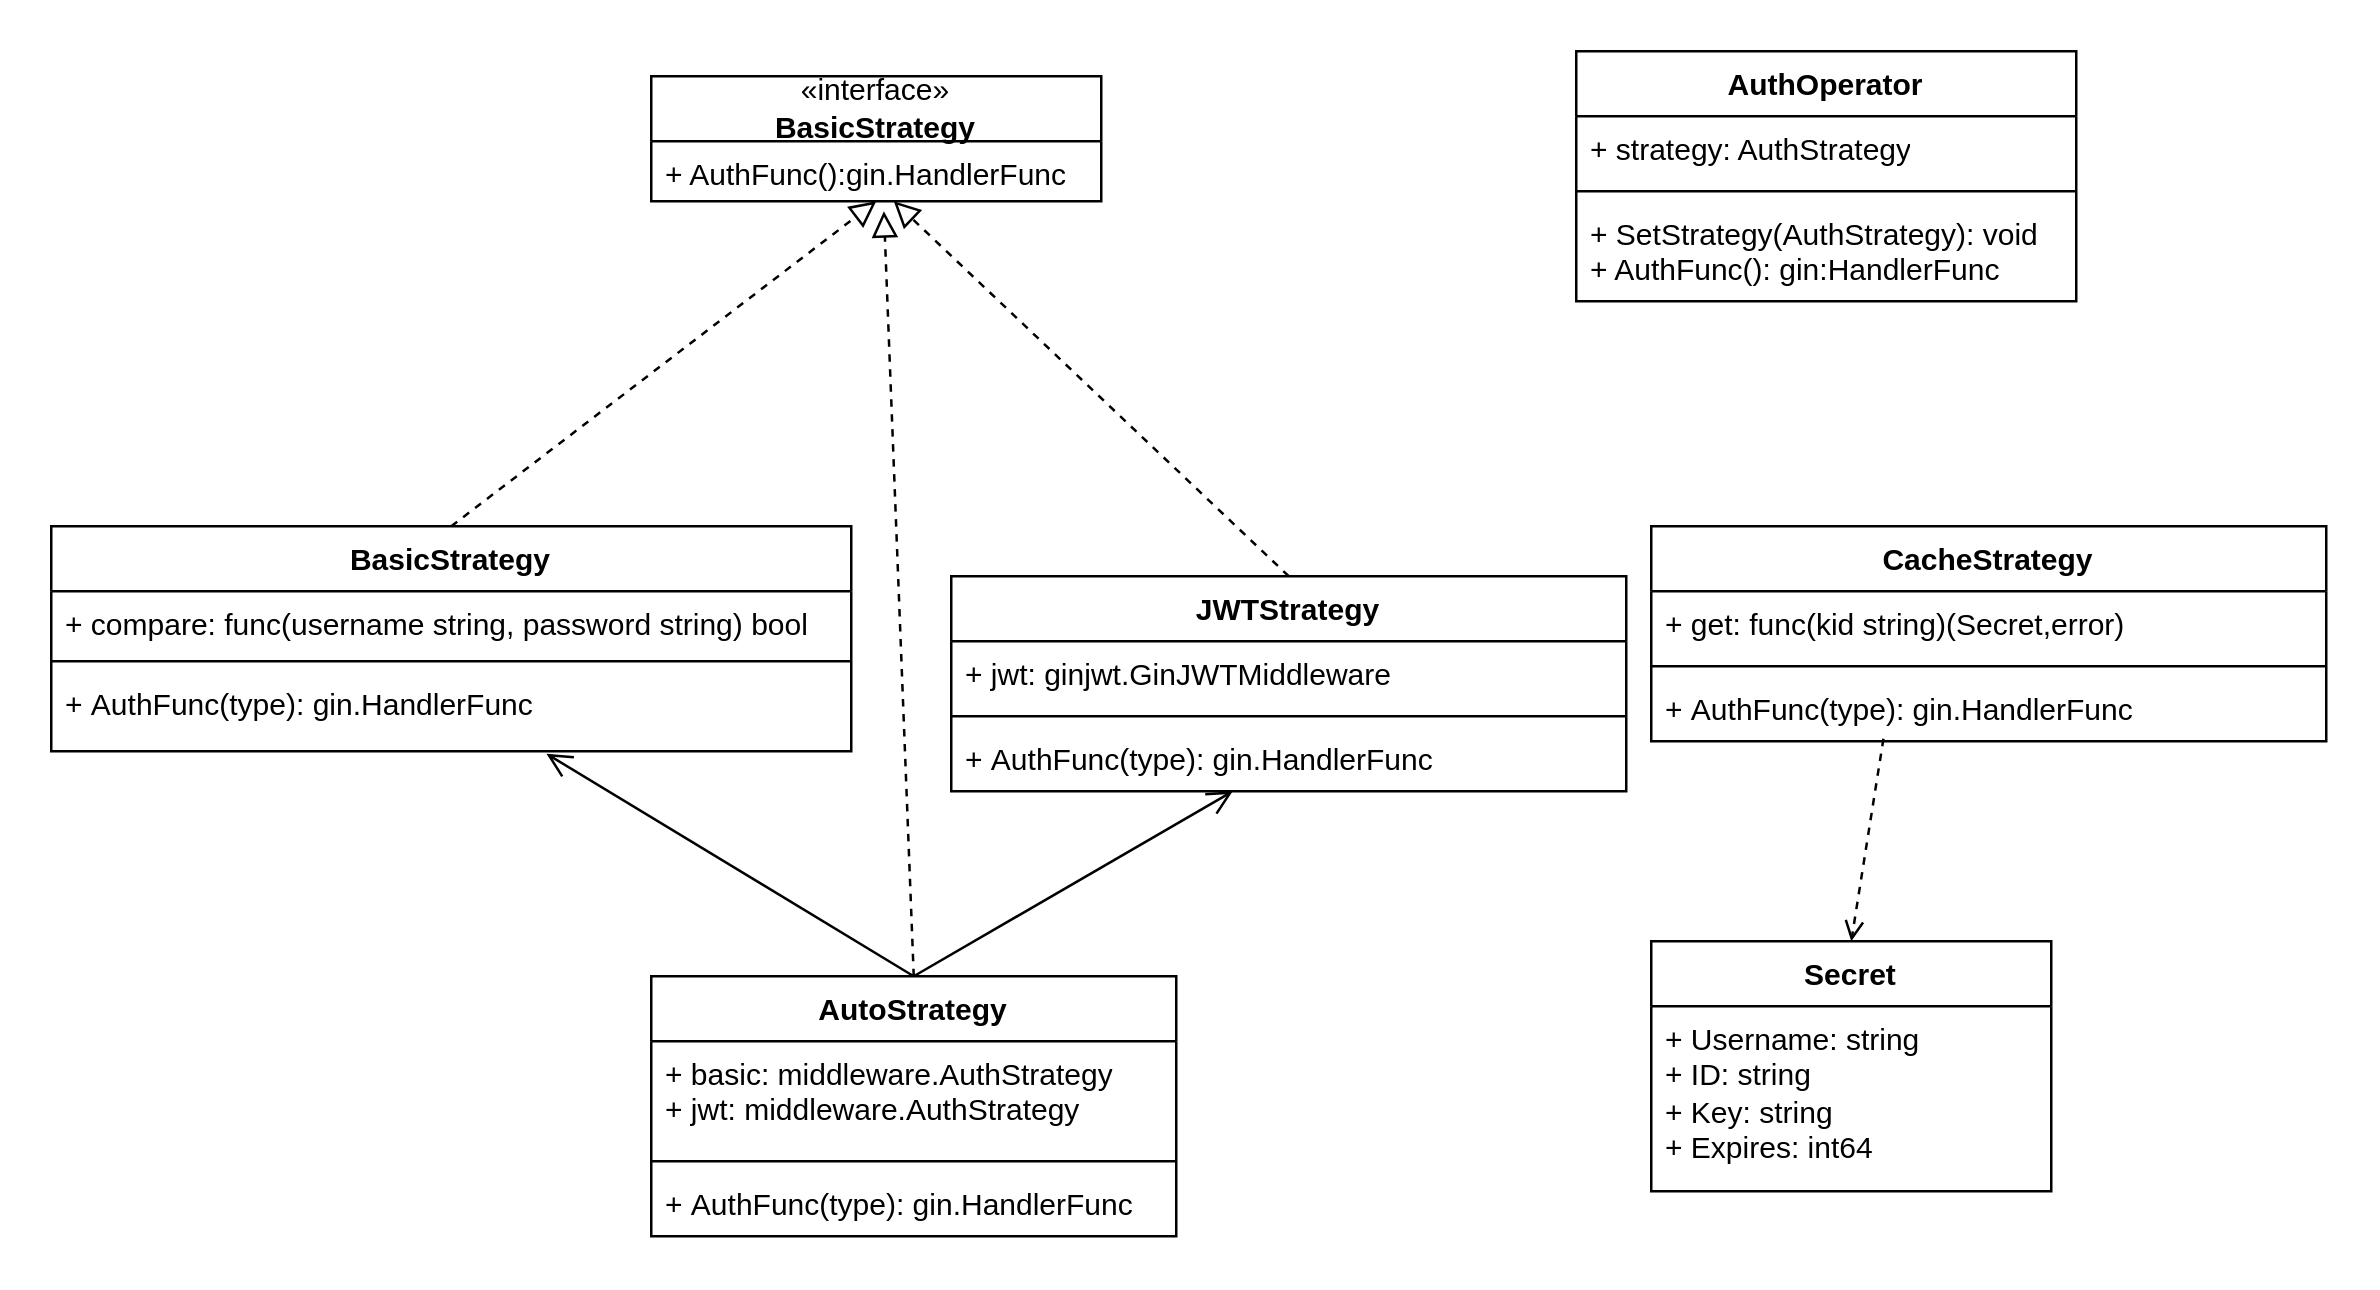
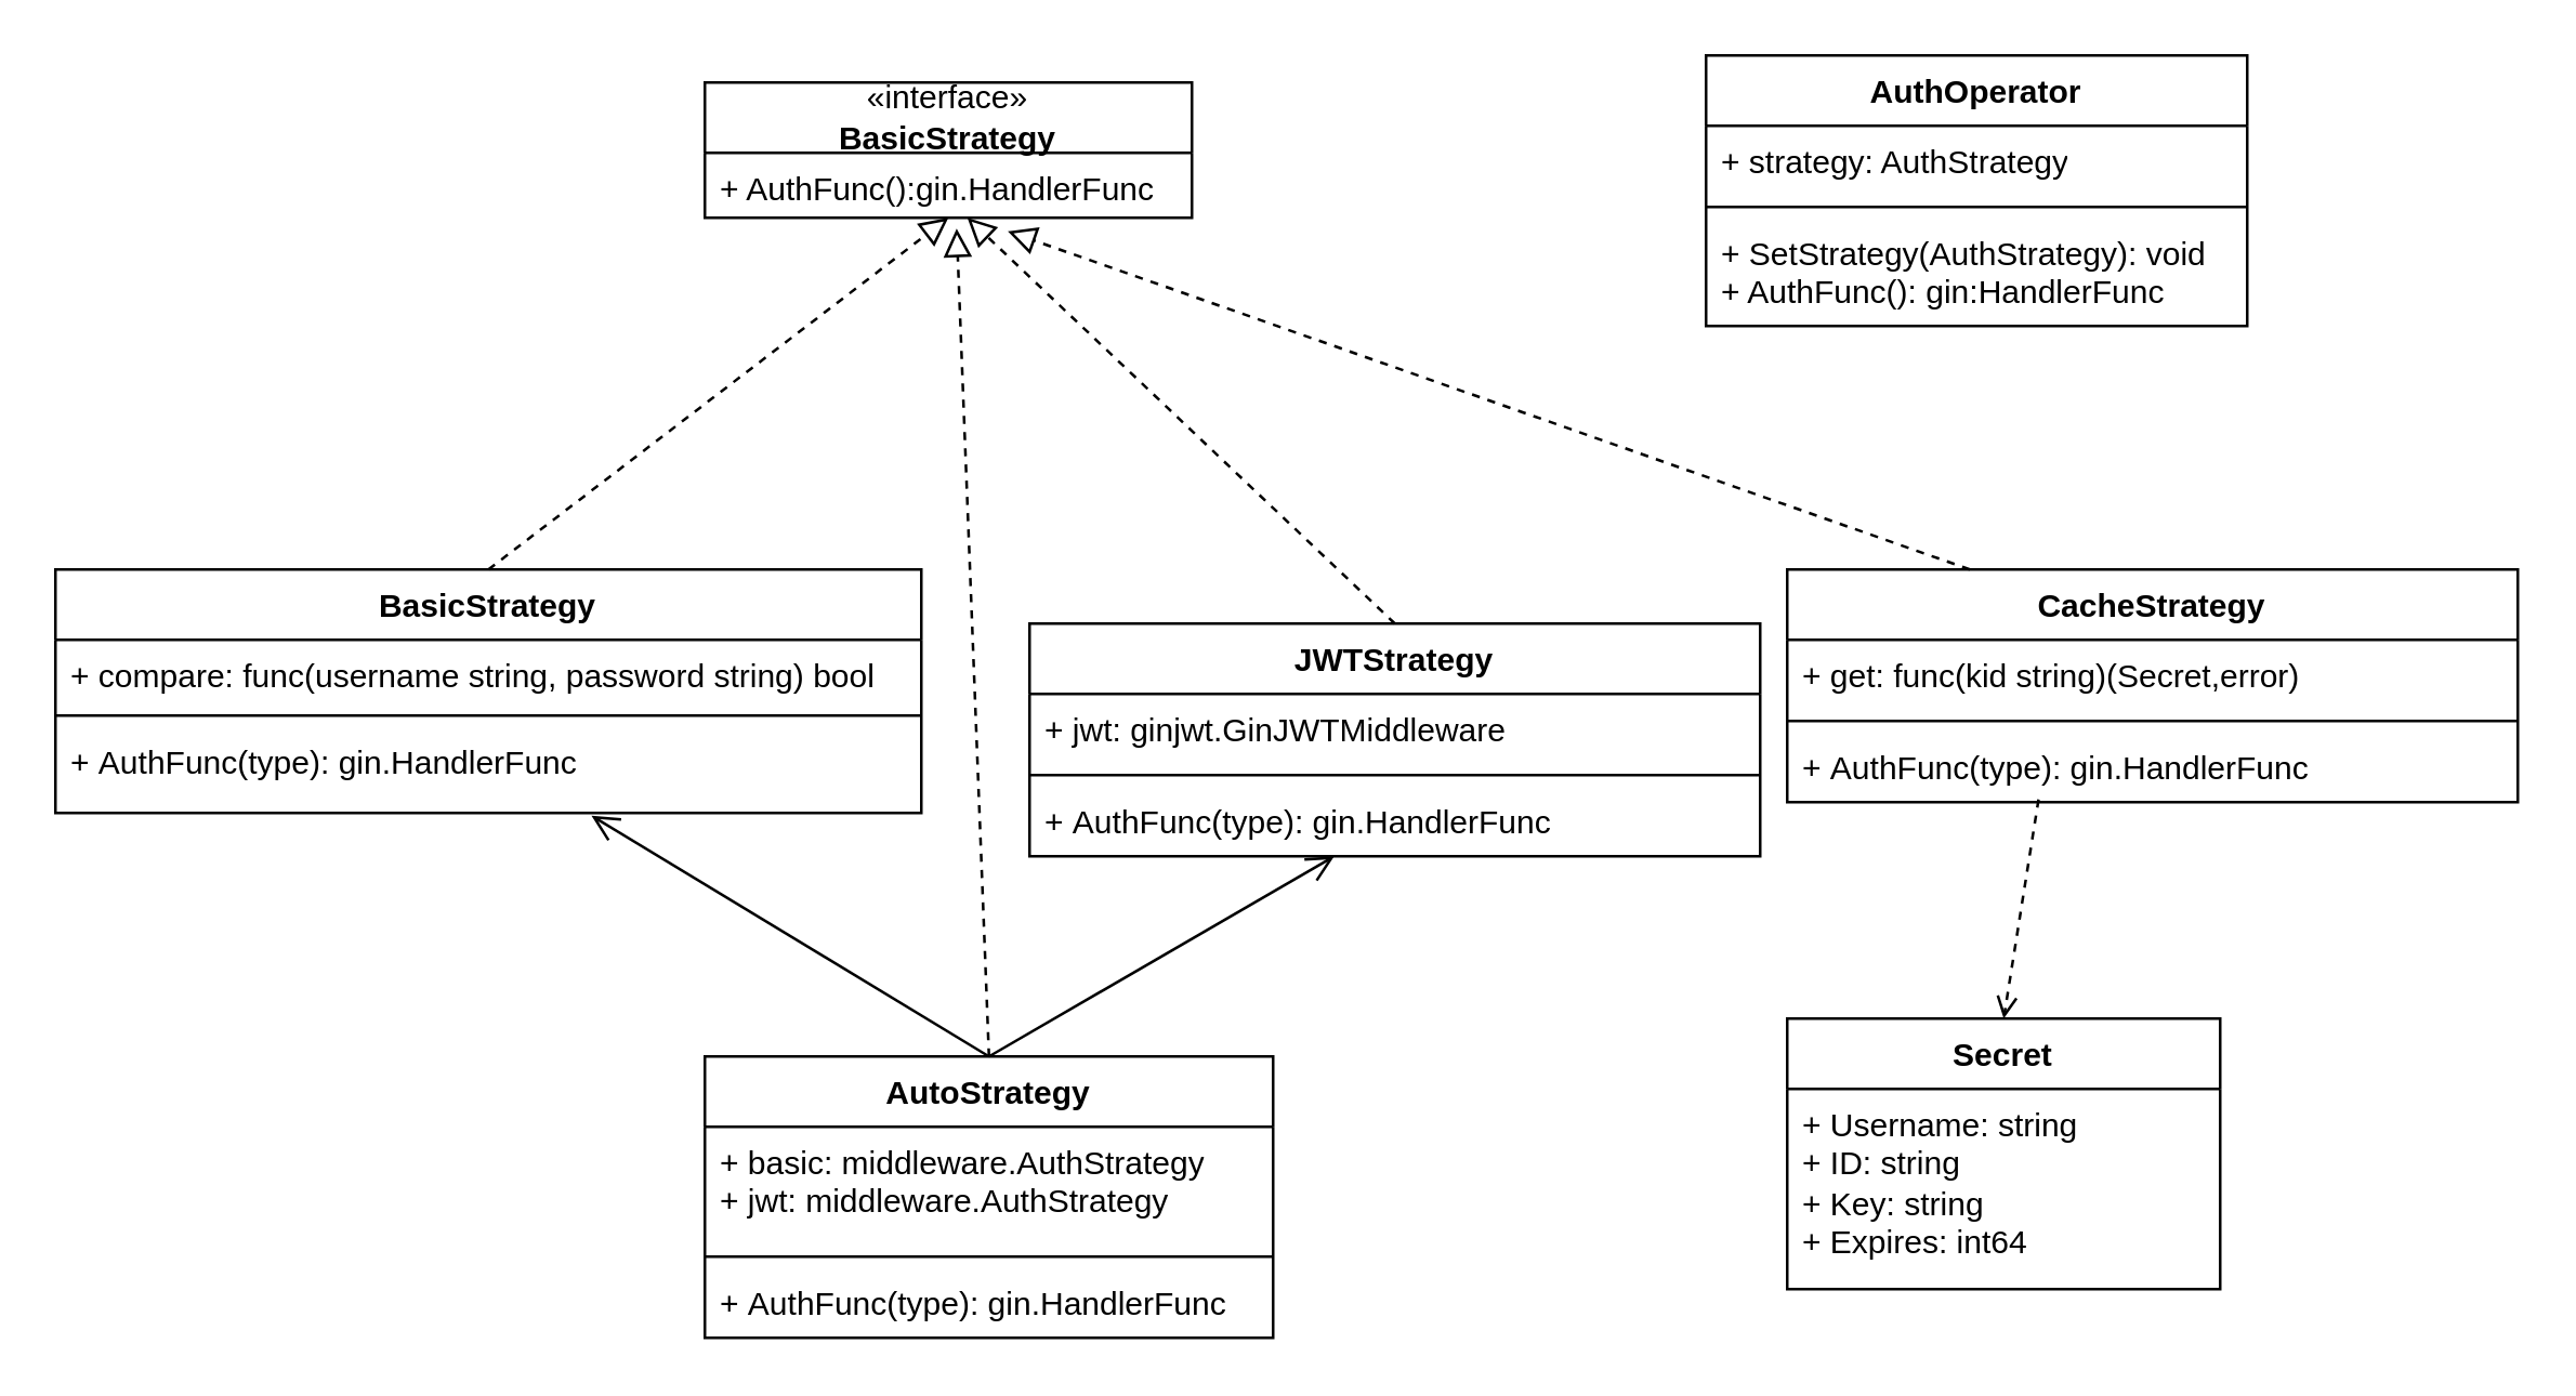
  <mxCell id="0" />
  <mxCell id="1" parent="0" />
  <mxCell id="2" value="«interface»&lt;br style=&quot;border-color: var(--border-color);&quot;&gt;&lt;b style=&quot;border-color: var(--border-color);&quot;&gt;BasicStrategy&lt;/b&gt;" style="swimlane;fontStyle=0;childLayout=stackLayout;horizontal=1;startSize=26;fillColor=none;horizontalStack=0;resizeParent=1;resizeParentMax=0;resizeLast=0;collapsible=1;marginBottom=0;whiteSpace=wrap;html=1;" vertex="1" parent="1"><mxGeometry x="260" y="30" width="180" height="50" as="geometry" /></mxCell>
  <mxCell id="3" value="+ AuthFunc():gin.HandlerFunc" style="text;strokeColor=none;fillColor=none;align=left;verticalAlign=top;spacingLeft=4;spacingRight=4;overflow=hidden;rotatable=0;points=[[0,0.5],[1,0.5]];portConstraint=eastwest;whiteSpace=wrap;html=1;" vertex="1" parent="2"><mxGeometry y="26" width="180" height="24" as="geometry" /></mxCell>
  <mxCell id="4" value="AuthOperator" style="swimlane;fontStyle=1;align=center;verticalAlign=top;childLayout=stackLayout;horizontal=1;startSize=26;horizontalStack=0;resizeParent=1;resizeParentMax=0;resizeLast=0;collapsible=1;marginBottom=0;whiteSpace=wrap;html=1;" vertex="1" parent="1"><mxGeometry x="630" y="20" width="200" height="100" as="geometry" /></mxCell>
  <mxCell id="5" value="+ strategy: AuthStrategy" style="text;strokeColor=none;fillColor=none;align=left;verticalAlign=top;spacingLeft=4;spacingRight=4;overflow=hidden;rotatable=0;points=[[0,0.5],[1,0.5]];portConstraint=eastwest;whiteSpace=wrap;html=1;" vertex="1" parent="4"><mxGeometry y="26" width="200" height="26" as="geometry" /></mxCell>
  <mxCell id="6" value="" style="line;strokeWidth=1;fillColor=none;align=left;verticalAlign=middle;spacingTop=-1;spacingLeft=3;spacingRight=3;rotatable=0;labelPosition=right;points=[];portConstraint=eastwest;strokeColor=inherit;" vertex="1" parent="4"><mxGeometry y="52" width="200" height="8" as="geometry" /></mxCell>
  <mxCell id="7" value="+ SetStrategy(AuthStrategy): void&lt;br&gt;+ AuthFunc(): gin:HandlerFunc" style="text;strokeColor=none;fillColor=none;align=left;verticalAlign=top;spacingLeft=4;spacingRight=4;overflow=hidden;rotatable=0;points=[[0,0.5],[1,0.5]];portConstraint=eastwest;whiteSpace=wrap;html=1;" vertex="1" parent="4"><mxGeometry y="60" width="200" height="40" as="geometry" /></mxCell>
  <mxCell id="8" value="AutoStrategy" style="swimlane;fontStyle=1;align=center;verticalAlign=top;childLayout=stackLayout;horizontal=1;startSize=26;horizontalStack=0;resizeParent=1;resizeParentMax=0;resizeLast=0;collapsible=1;marginBottom=0;whiteSpace=wrap;html=1;" vertex="1" parent="1"><mxGeometry x="260" y="390" width="210" height="104" as="geometry" /></mxCell>
  <mxCell id="9" value="+ basic: middleware.AuthStrategy&lt;br&gt;+ jwt: middleware.AuthStrategy" style="text;strokeColor=none;fillColor=none;align=left;verticalAlign=top;spacingLeft=4;spacingRight=4;overflow=hidden;rotatable=0;points=[[0,0.5],[1,0.5]];portConstraint=eastwest;whiteSpace=wrap;html=1;" vertex="1" parent="8"><mxGeometry y="26" width="210" height="44" as="geometry" /></mxCell>
  <mxCell id="10" value="" style="line;strokeWidth=1;fillColor=none;align=left;verticalAlign=middle;spacingTop=-1;spacingLeft=3;spacingRight=3;rotatable=0;labelPosition=right;points=[];portConstraint=eastwest;strokeColor=inherit;" vertex="1" parent="8"><mxGeometry y="70" width="210" height="8" as="geometry" /></mxCell>
  <mxCell id="11" value="+&amp;nbsp;AuthFunc(type):&amp;nbsp;gin.HandlerFunc" style="text;strokeColor=none;fillColor=none;align=left;verticalAlign=top;spacingLeft=4;spacingRight=4;overflow=hidden;rotatable=0;points=[[0,0.5],[1,0.5]];portConstraint=eastwest;whiteSpace=wrap;html=1;" vertex="1" parent="8"><mxGeometry y="78" width="210" height="26" as="geometry" /></mxCell>
  <mxCell id="12" value="BasicStrategy" style="swimlane;fontStyle=1;align=center;verticalAlign=top;childLayout=stackLayout;horizontal=1;startSize=26;horizontalStack=0;resizeParent=1;resizeParentMax=0;resizeLast=0;collapsible=1;marginBottom=0;whiteSpace=wrap;html=1;" vertex="1" parent="1"><mxGeometry x="20" y="210" width="320" height="90" as="geometry" /></mxCell>
  <mxCell id="13" value="+&amp;nbsp;compare&lt;span style=&quot;background-color: initial;&quot;&gt;:&amp;nbsp;&lt;/span&gt;func(username string, password string) bool" style="text;strokeColor=none;fillColor=none;align=left;verticalAlign=top;spacingLeft=4;spacingRight=4;overflow=hidden;rotatable=0;points=[[0,0.5],[1,0.5]];portConstraint=eastwest;whiteSpace=wrap;html=1;" vertex="1" parent="12"><mxGeometry y="26" width="320" height="24" as="geometry" /></mxCell>
  <mxCell id="14" value="" style="line;strokeWidth=1;fillColor=none;align=left;verticalAlign=middle;spacingTop=-1;spacingLeft=3;spacingRight=3;rotatable=0;labelPosition=right;points=[];portConstraint=eastwest;strokeColor=inherit;" vertex="1" parent="12"><mxGeometry y="50" width="320" height="8" as="geometry" /></mxCell>
  <mxCell id="15" value="+&amp;nbsp;AuthFunc&lt;span style=&quot;background-color: initial;&quot;&gt;(type):&amp;nbsp;&lt;/span&gt;gin.HandlerFunc&lt;br&gt;" style="text;strokeColor=none;fillColor=none;align=left;verticalAlign=top;spacingLeft=4;spacingRight=4;overflow=hidden;rotatable=0;points=[[0,0.5],[1,0.5]];portConstraint=eastwest;whiteSpace=wrap;html=1;" vertex="1" parent="12"><mxGeometry y="58" width="320" height="32" as="geometry" /></mxCell>
  <mxCell id="16" value="JWTStrategy" style="swimlane;fontStyle=1;align=center;verticalAlign=top;childLayout=stackLayout;horizontal=1;startSize=26;horizontalStack=0;resizeParent=1;resizeParentMax=0;resizeLast=0;collapsible=1;marginBottom=0;whiteSpace=wrap;html=1;" vertex="1" parent="1"><mxGeometry x="380" y="230" width="270" height="86" as="geometry" /></mxCell>
  <mxCell id="17" value="+ jwt: ginjwt.GinJWTMiddleware" style="text;strokeColor=none;fillColor=none;align=left;verticalAlign=top;spacingLeft=4;spacingRight=4;overflow=hidden;rotatable=0;points=[[0,0.5],[1,0.5]];portConstraint=eastwest;whiteSpace=wrap;html=1;" vertex="1" parent="16"><mxGeometry y="26" width="270" height="26" as="geometry" /></mxCell>
  <mxCell id="18" value="" style="line;strokeWidth=1;fillColor=none;align=left;verticalAlign=middle;spacingTop=-1;spacingLeft=3;spacingRight=3;rotatable=0;labelPosition=right;points=[];portConstraint=eastwest;strokeColor=inherit;" vertex="1" parent="16"><mxGeometry y="52" width="270" height="8" as="geometry" /></mxCell>
  <mxCell id="19" value="+&amp;nbsp;AuthFunc(type):&amp;nbsp;gin.HandlerFunc" style="text;strokeColor=none;fillColor=none;align=left;verticalAlign=top;spacingLeft=4;spacingRight=4;overflow=hidden;rotatable=0;points=[[0,0.5],[1,0.5]];portConstraint=eastwest;whiteSpace=wrap;html=1;" vertex="1" parent="16"><mxGeometry y="60" width="270" height="26" as="geometry" /></mxCell>
  <mxCell id="20" value="CacheStrategy" style="swimlane;fontStyle=1;align=center;verticalAlign=top;childLayout=stackLayout;horizontal=1;startSize=26;horizontalStack=0;resizeParent=1;resizeParentMax=0;resizeLast=0;collapsible=1;marginBottom=0;whiteSpace=wrap;html=1;" vertex="1" parent="1"><mxGeometry x="660" y="210" width="270" height="86" as="geometry" /></mxCell>
  <mxCell id="21" value="+ get: func(kid string)(Secret,error)" style="text;strokeColor=none;fillColor=none;align=left;verticalAlign=top;spacingLeft=4;spacingRight=4;overflow=hidden;rotatable=0;points=[[0,0.5],[1,0.5]];portConstraint=eastwest;whiteSpace=wrap;html=1;" vertex="1" parent="20"><mxGeometry y="26" width="270" height="26" as="geometry" /></mxCell>
  <mxCell id="22" value="" style="line;strokeWidth=1;fillColor=none;align=left;verticalAlign=middle;spacingTop=-1;spacingLeft=3;spacingRight=3;rotatable=0;labelPosition=right;points=[];portConstraint=eastwest;strokeColor=inherit;" vertex="1" parent="20"><mxGeometry y="52" width="270" height="8" as="geometry" /></mxCell>
  <mxCell id="23" value="+&amp;nbsp;AuthFunc(type):&amp;nbsp;gin.HandlerFunc" style="text;strokeColor=none;fillColor=none;align=left;verticalAlign=top;spacingLeft=4;spacingRight=4;overflow=hidden;rotatable=0;points=[[0,0.5],[1,0.5]];portConstraint=eastwest;whiteSpace=wrap;html=1;" vertex="1" parent="20"><mxGeometry y="60" width="270" height="26" as="geometry" /></mxCell>
  <mxCell id="24" value="Secret" style="swimlane;fontStyle=1;align=center;verticalAlign=top;childLayout=stackLayout;horizontal=1;startSize=26;horizontalStack=0;resizeParent=1;resizeParentMax=0;resizeLast=0;collapsible=1;marginBottom=0;whiteSpace=wrap;html=1;" vertex="1" parent="1"><mxGeometry x="660" y="376" width="160" height="100" as="geometry" /></mxCell>
  <mxCell id="25" value="+ Username: string&lt;br&gt;+ ID: string&lt;br&gt;+ Key: string&lt;br&gt;+ Expires: int64" style="text;strokeColor=none;fillColor=none;align=left;verticalAlign=top;spacingLeft=4;spacingRight=4;overflow=hidden;rotatable=0;points=[[0,0.5],[1,0.5]];portConstraint=eastwest;whiteSpace=wrap;html=1;" vertex="1" parent="24"><mxGeometry y="26" width="160" height="74" as="geometry" /></mxCell>
  <mxCell id="26" value="" style="endArrow=block;startArrow=none;endFill=0;startFill=0;endSize=8;html=1;verticalAlign=bottom;dashed=1;labelBackgroundColor=none;rounded=0;entryX=0.5;entryY=1;entryDx=0;entryDy=0;entryPerimeter=0;exitX=0.5;exitY=0;exitDx=0;exitDy=0;" edge="1" parent="1" source="12" target="3"><mxGeometry width="160" relative="1" as="geometry"><mxPoint x="390" y="350" as="sourcePoint" /><mxPoint x="550" y="350" as="targetPoint" /></mxGeometry></mxCell>
  <mxCell id="27" value="" style="endArrow=block;startArrow=none;endFill=0;startFill=0;endSize=8;html=1;verticalAlign=bottom;dashed=1;labelBackgroundColor=none;rounded=0;exitX=0.5;exitY=0;exitDx=0;exitDy=0;entryX=0.539;entryY=1;entryDx=0;entryDy=0;entryPerimeter=0;" edge="1" parent="1" source="16" target="3"><mxGeometry width="160" relative="1" as="geometry"><mxPoint x="390" y="350" as="sourcePoint" /><mxPoint x="550" y="350" as="targetPoint" /></mxGeometry></mxCell>
+ <mxCell id="28" value="" style="endArrow=block;startArrow=none;endFill=0;startFill=0;endSize=8;html=1;verticalAlign=bottom;dashed=1;labelBackgroundColor=none;rounded=0;exitX=0.25;exitY=0;exitDx=0;exitDy=0;entryX=0.622;entryY=1.208;entryDx=0;entryDy=0;entryPerimeter=0;" edge="1" parent="1" source="20" target="3"><mxGeometry width="160" relative="1" as="geometry"><mxPoint x="505" y="220" as="sourcePoint" /><mxPoint x="367" y="90" as="targetPoint" /></mxGeometry></mxCell>
  <mxCell id="29" value="" style="endArrow=block;startArrow=none;endFill=0;startFill=0;endSize=8;html=1;verticalAlign=bottom;dashed=1;labelBackgroundColor=none;rounded=0;exitX=0.5;exitY=0;exitDx=0;exitDy=0;entryX=0.517;entryY=1.167;entryDx=0;entryDy=0;entryPerimeter=0;" edge="1" parent="1" source="8" target="3"><mxGeometry width="160" relative="1" as="geometry"><mxPoint x="525" y="240" as="sourcePoint" /><mxPoint x="387" y="110" as="targetPoint" /></mxGeometry></mxCell>
  <mxCell id="30" value="" style="endArrow=open;startArrow=none;endFill=0;startFill=0;endSize=8;html=1;verticalAlign=bottom;labelBackgroundColor=none;strokeWidth=1;rounded=0;exitX=0.5;exitY=0;exitDx=0;exitDy=0;entryX=0.619;entryY=1.031;entryDx=0;entryDy=0;entryPerimeter=0;" edge="1" parent="1" source="8" target="15"><mxGeometry width="160" relative="1" as="geometry"><mxPoint x="390" y="350" as="sourcePoint" /><mxPoint x="550" y="350" as="targetPoint" /></mxGeometry></mxCell>
  <mxCell id="31" value="" style="endArrow=open;startArrow=none;endFill=0;startFill=0;endSize=8;html=1;verticalAlign=bottom;labelBackgroundColor=none;strokeWidth=1;rounded=0;exitX=0.5;exitY=0;exitDx=0;exitDy=0;" edge="1" parent="1" source="8" target="19"><mxGeometry width="160" relative="1" as="geometry"><mxPoint x="375" y="400" as="sourcePoint" /><mxPoint x="228" y="311" as="targetPoint" /></mxGeometry></mxCell>
  <mxCell id="32" value="" style="endArrow=open;html=1;rounded=0;align=center;verticalAlign=bottom;dashed=1;endFill=0;labelBackgroundColor=none;exitX=0.344;exitY=0.962;exitDx=0;exitDy=0;exitPerimeter=0;entryX=0.5;entryY=0;entryDx=0;entryDy=0;" edge="1" parent="1" source="23" target="24"><mxGeometry relative="1" as="geometry"><mxPoint x="400" y="350" as="sourcePoint" /><mxPoint x="560" y="350" as="targetPoint" /></mxGeometry></mxCell>
  <mxCell id="33" value="" style="resizable=0;html=1;align=center;verticalAlign=top;labelBackgroundColor=none;" connectable="0" vertex="1" parent="32"><mxGeometry relative="1" as="geometry" /></mxCell>
